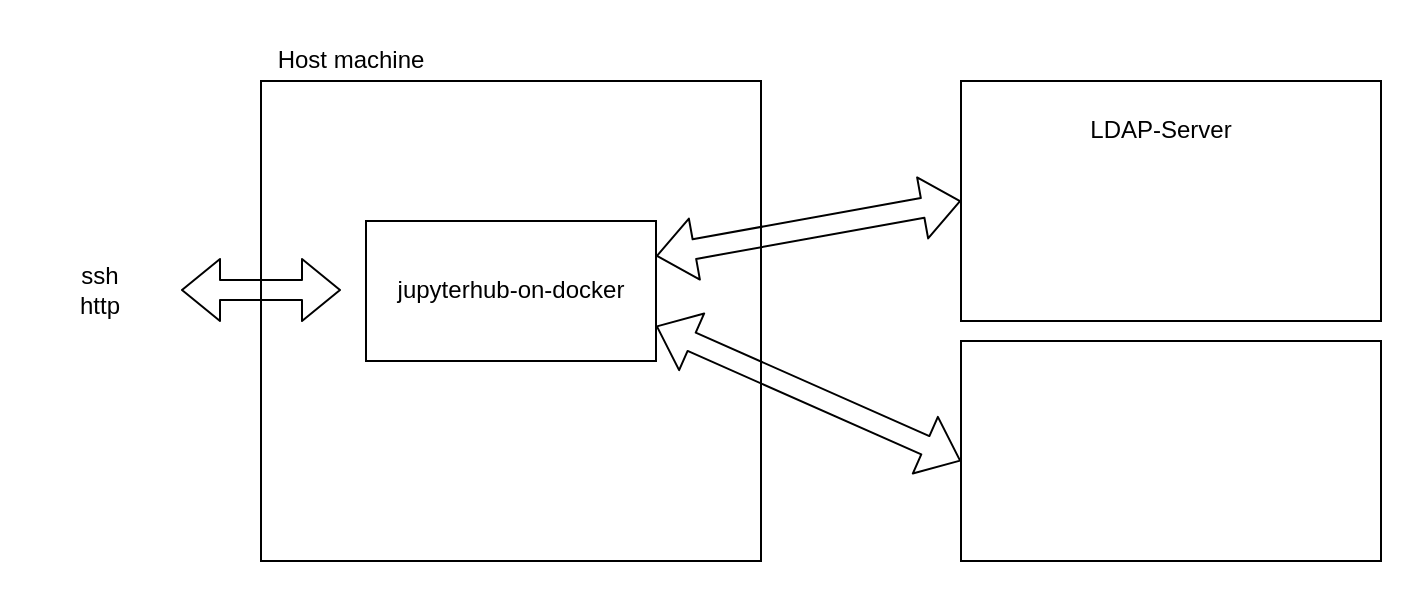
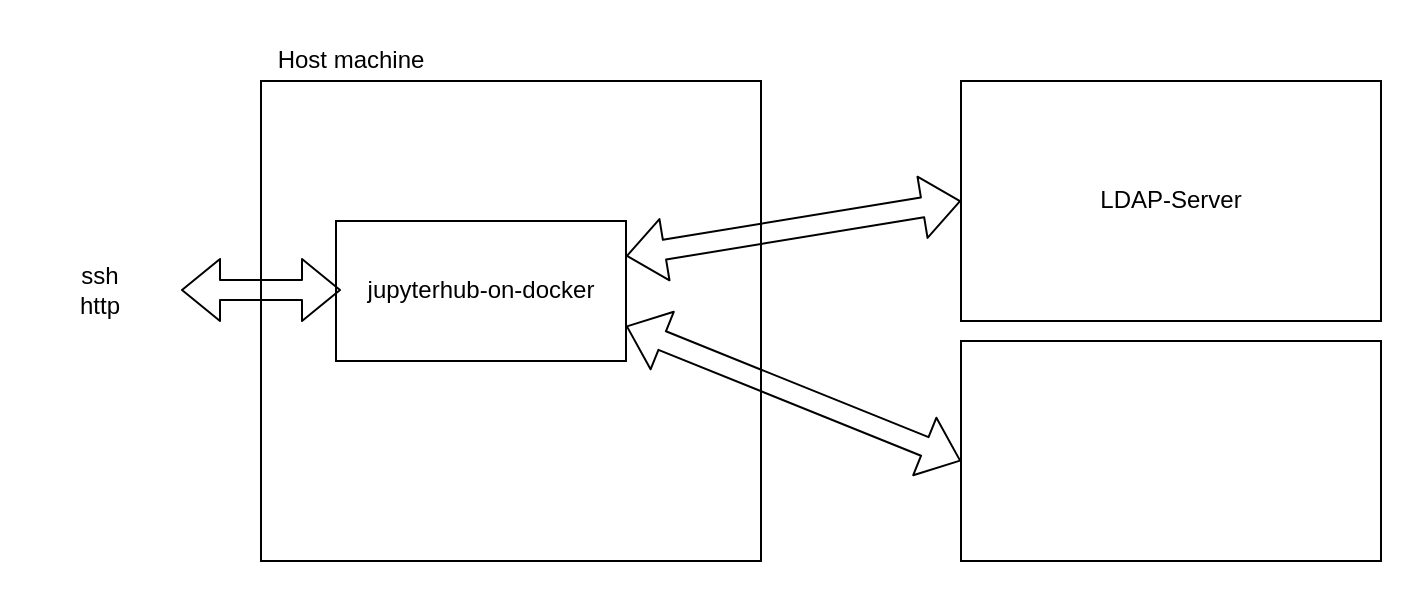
  <mxCell id="0" />
  <mxCell id="1" parent="0" />
  <mxCell id="2" value="" style="rounded=0;whiteSpace=wrap;html=1;fillColor=none;" parent="1" vertex="1"><mxGeometry x="130" y="40" width="250" height="240" as="geometry" /></mxCell>
  <mxCell id="3" value="" style="rounded=0;whiteSpace=wrap;html=1;fillColor=none;" parent="1" vertex="1"><mxGeometry x="480" y="40" width="210" height="120" as="geometry" /></mxCell>
  <mxCell id="4" value="" style="rounded=0;whiteSpace=wrap;html=1;fillColor=none;" parent="1" vertex="1"><mxGeometry x="480" y="170" width="210" height="110" as="geometry" /></mxCell>
  <mxCell id="5" value="Host machine" style="text;html=1;align=center;verticalAlign=middle;resizable=0;points=[];autosize=1;strokeColor=none;fillColor=none;" parent="1" vertex="1"><mxGeometry x="130" y="20" width="90" height="20" as="geometry" /></mxCell>
- <mxCell id="6" value="LDAP-Server" style="text;html=1;align=center;verticalAlign=middle;resizable=0;points=[];autosize=1;strokeColor=none;fillColor=none;" parent="1" vertex="1"><mxGeometry x="535" y="55" width="90" height="20" as="geometry" /></mxCell>
- <mxCell id="7" value="jupyterhub-on-docker" style="rounded=0;whiteSpace=wrap;html=1;fillColor=none;" parent="1" vertex="1"><mxGeometry x="182.5" y="110" width="145" height="70" as="geometry" /></mxCell>
+ <mxCell id="6" value="LDAP-Server" style="text;html=1;align=center;verticalAlign=middle;resizable=0;points=[];autosize=1;strokeColor=none;fillColor=none;" parent="1" vertex="1"><mxGeometry x="540" y="90" width="90" height="20" as="geometry" /></mxCell>
+ <mxCell id="7" value="jupyterhub-on-docker" style="rounded=0;whiteSpace=wrap;html=1;fillColor=none;" parent="1" vertex="1"><mxGeometry x="167.5" y="110" width="145" height="70" as="geometry" /></mxCell>
  <mxCell id="8" value="" style="shape=flexArrow;endArrow=classic;startArrow=classic;html=1;" parent="1" edge="1"><mxGeometry width="100" height="100" relative="1" as="geometry"><mxPoint x="90" y="144.5" as="sourcePoint" /><mxPoint x="170" y="144.5" as="targetPoint" /></mxGeometry></mxCell>
  <mxCell id="9" value="" style="shape=flexArrow;endArrow=classic;startArrow=classic;html=1;exitX=1;exitY=0.25;exitDx=0;exitDy=0;entryX=0;entryY=0.5;entryDx=0;entryDy=0;" parent="1" source="7" target="3" edge="1"><mxGeometry width="100" height="100" relative="1" as="geometry"><mxPoint x="410" y="150" as="sourcePoint" /><mxPoint x="510" y="50" as="targetPoint" /></mxGeometry></mxCell>
  <mxCell id="10" value="" style="shape=flexArrow;endArrow=classic;startArrow=classic;html=1;exitX=1;exitY=0.75;exitDx=0;exitDy=0;" parent="1" source="7" edge="1"><mxGeometry width="100" height="100" relative="1" as="geometry"><mxPoint x="344" y="257.5" as="sourcePoint" /><mxPoint x="480" y="230" as="targetPoint" /></mxGeometry></mxCell>
  <mxCell id="11" value="ssh&lt;br&gt;http" style="text;html=1;strokeColor=none;fillColor=none;align=center;verticalAlign=middle;whiteSpace=wrap;rounded=0;" parent="1" vertex="1"><mxGeometry x="20" y="130" width="60" height="30" as="geometry" /></mxCell>
